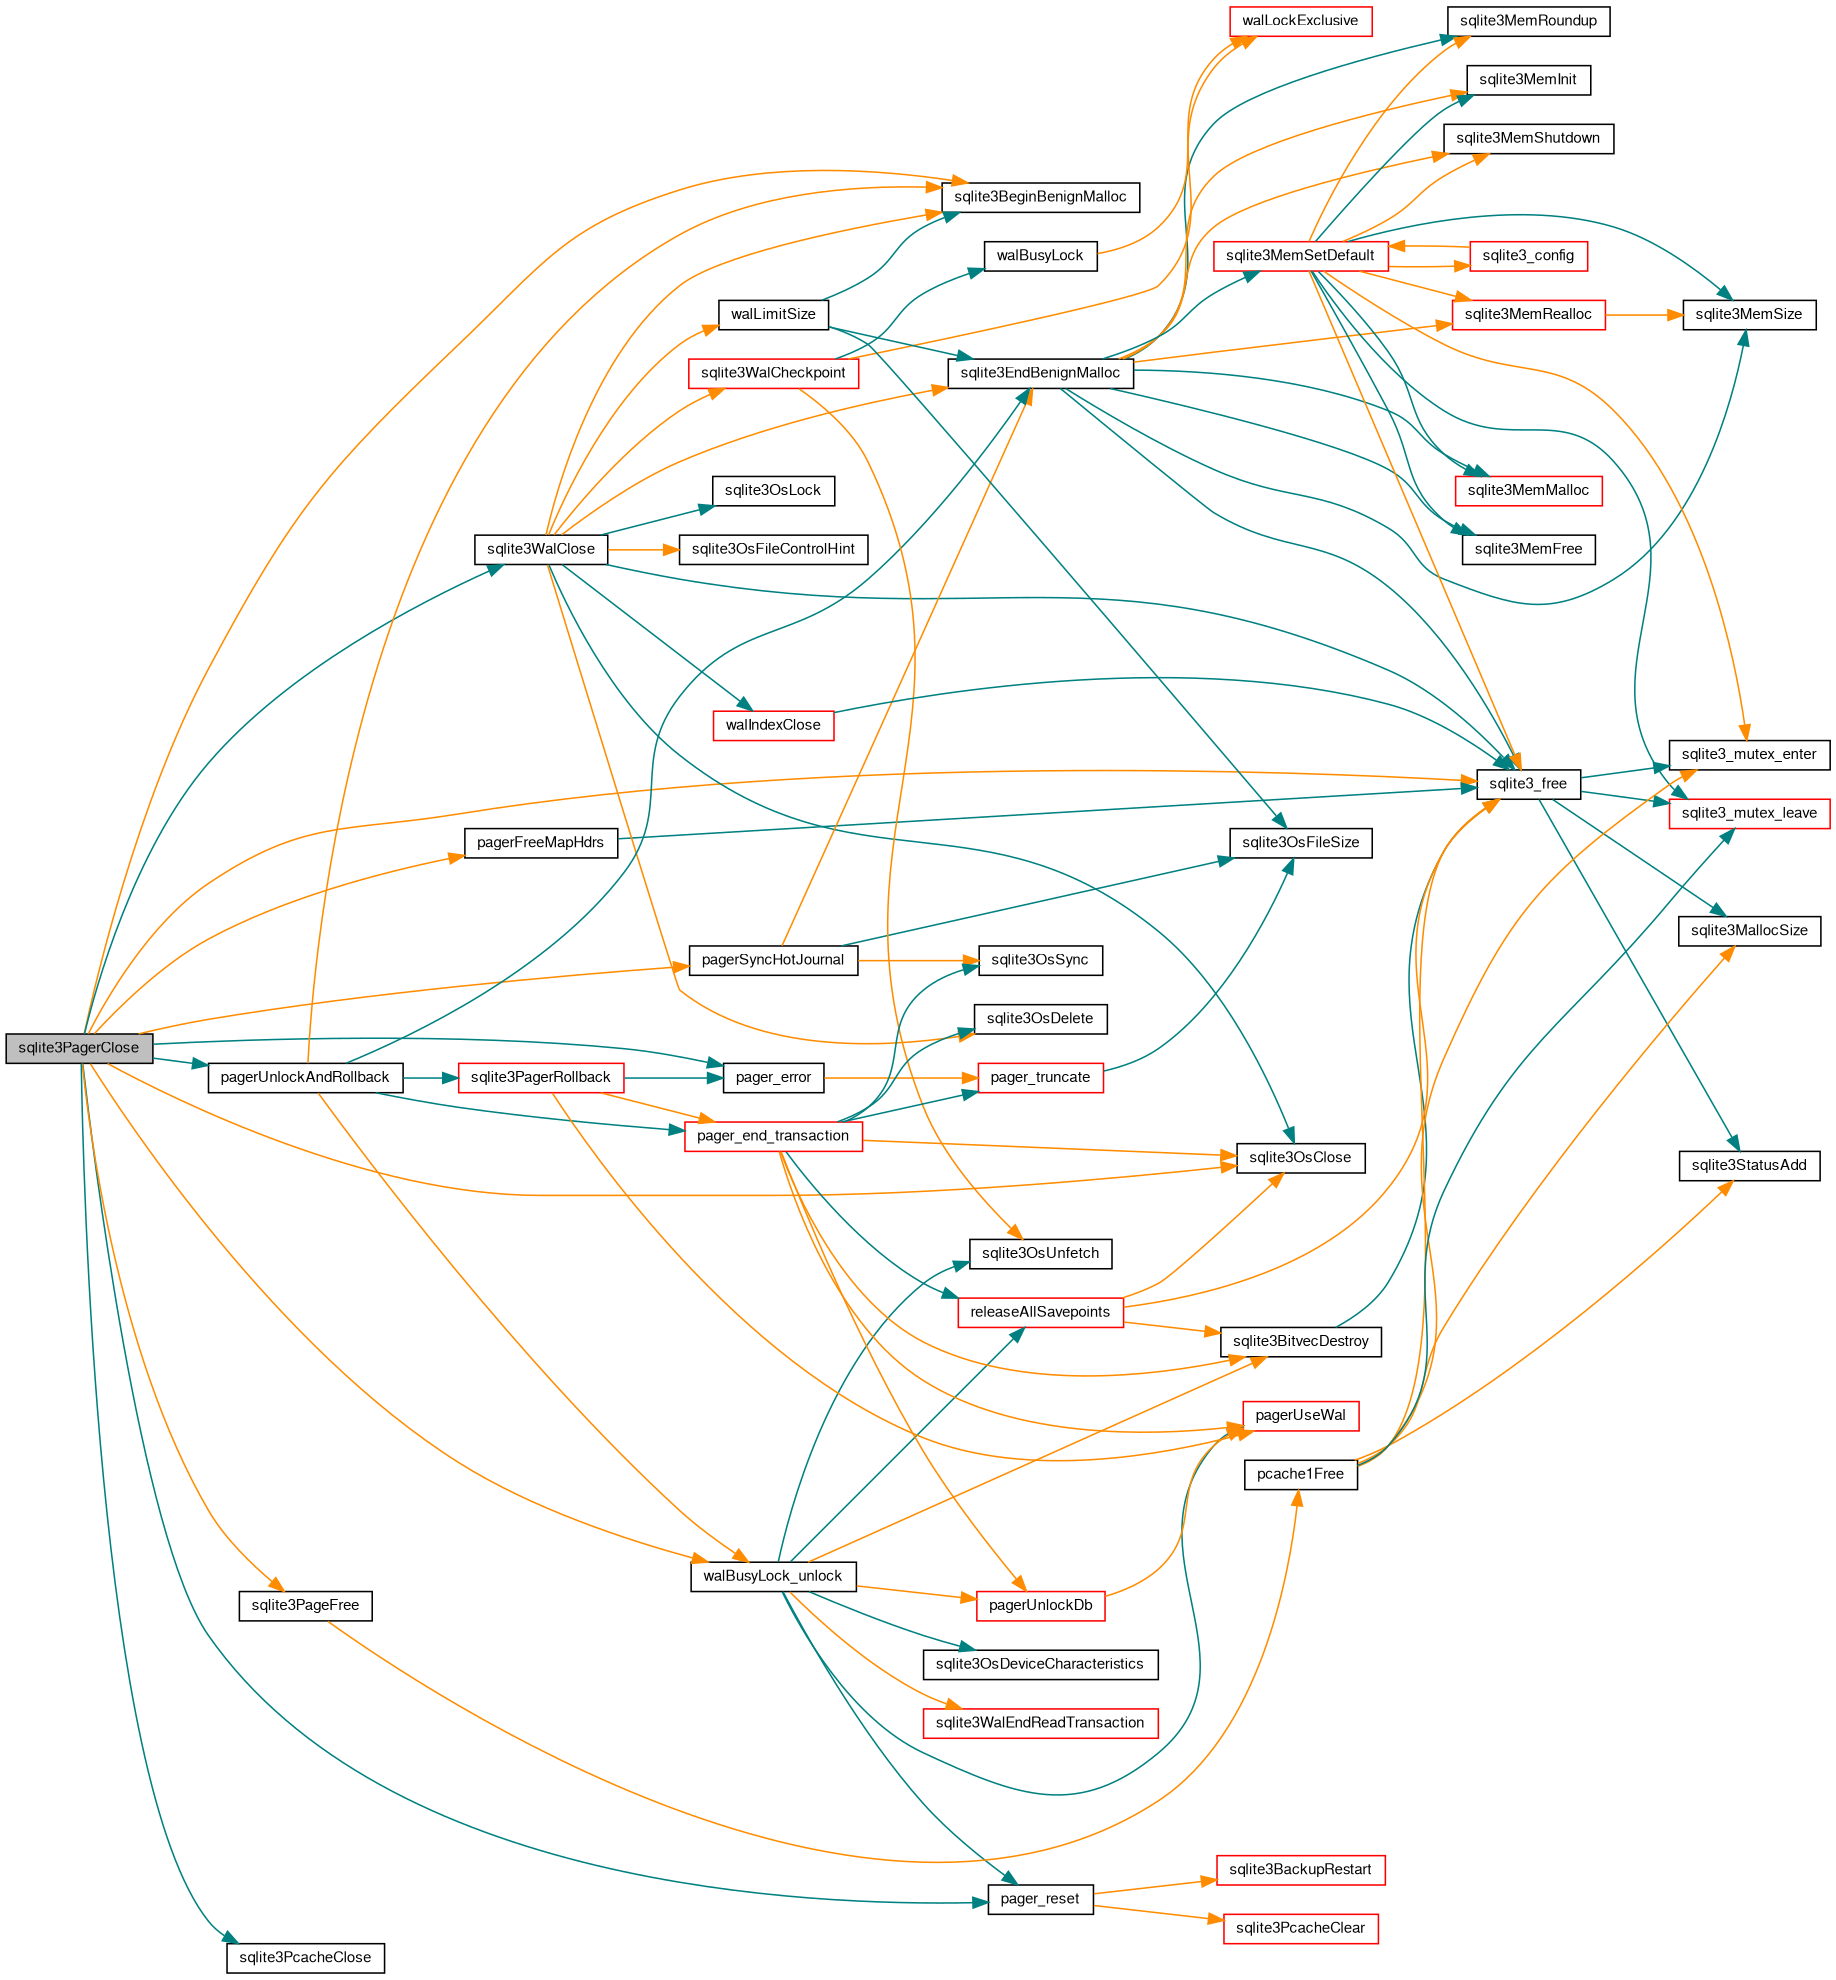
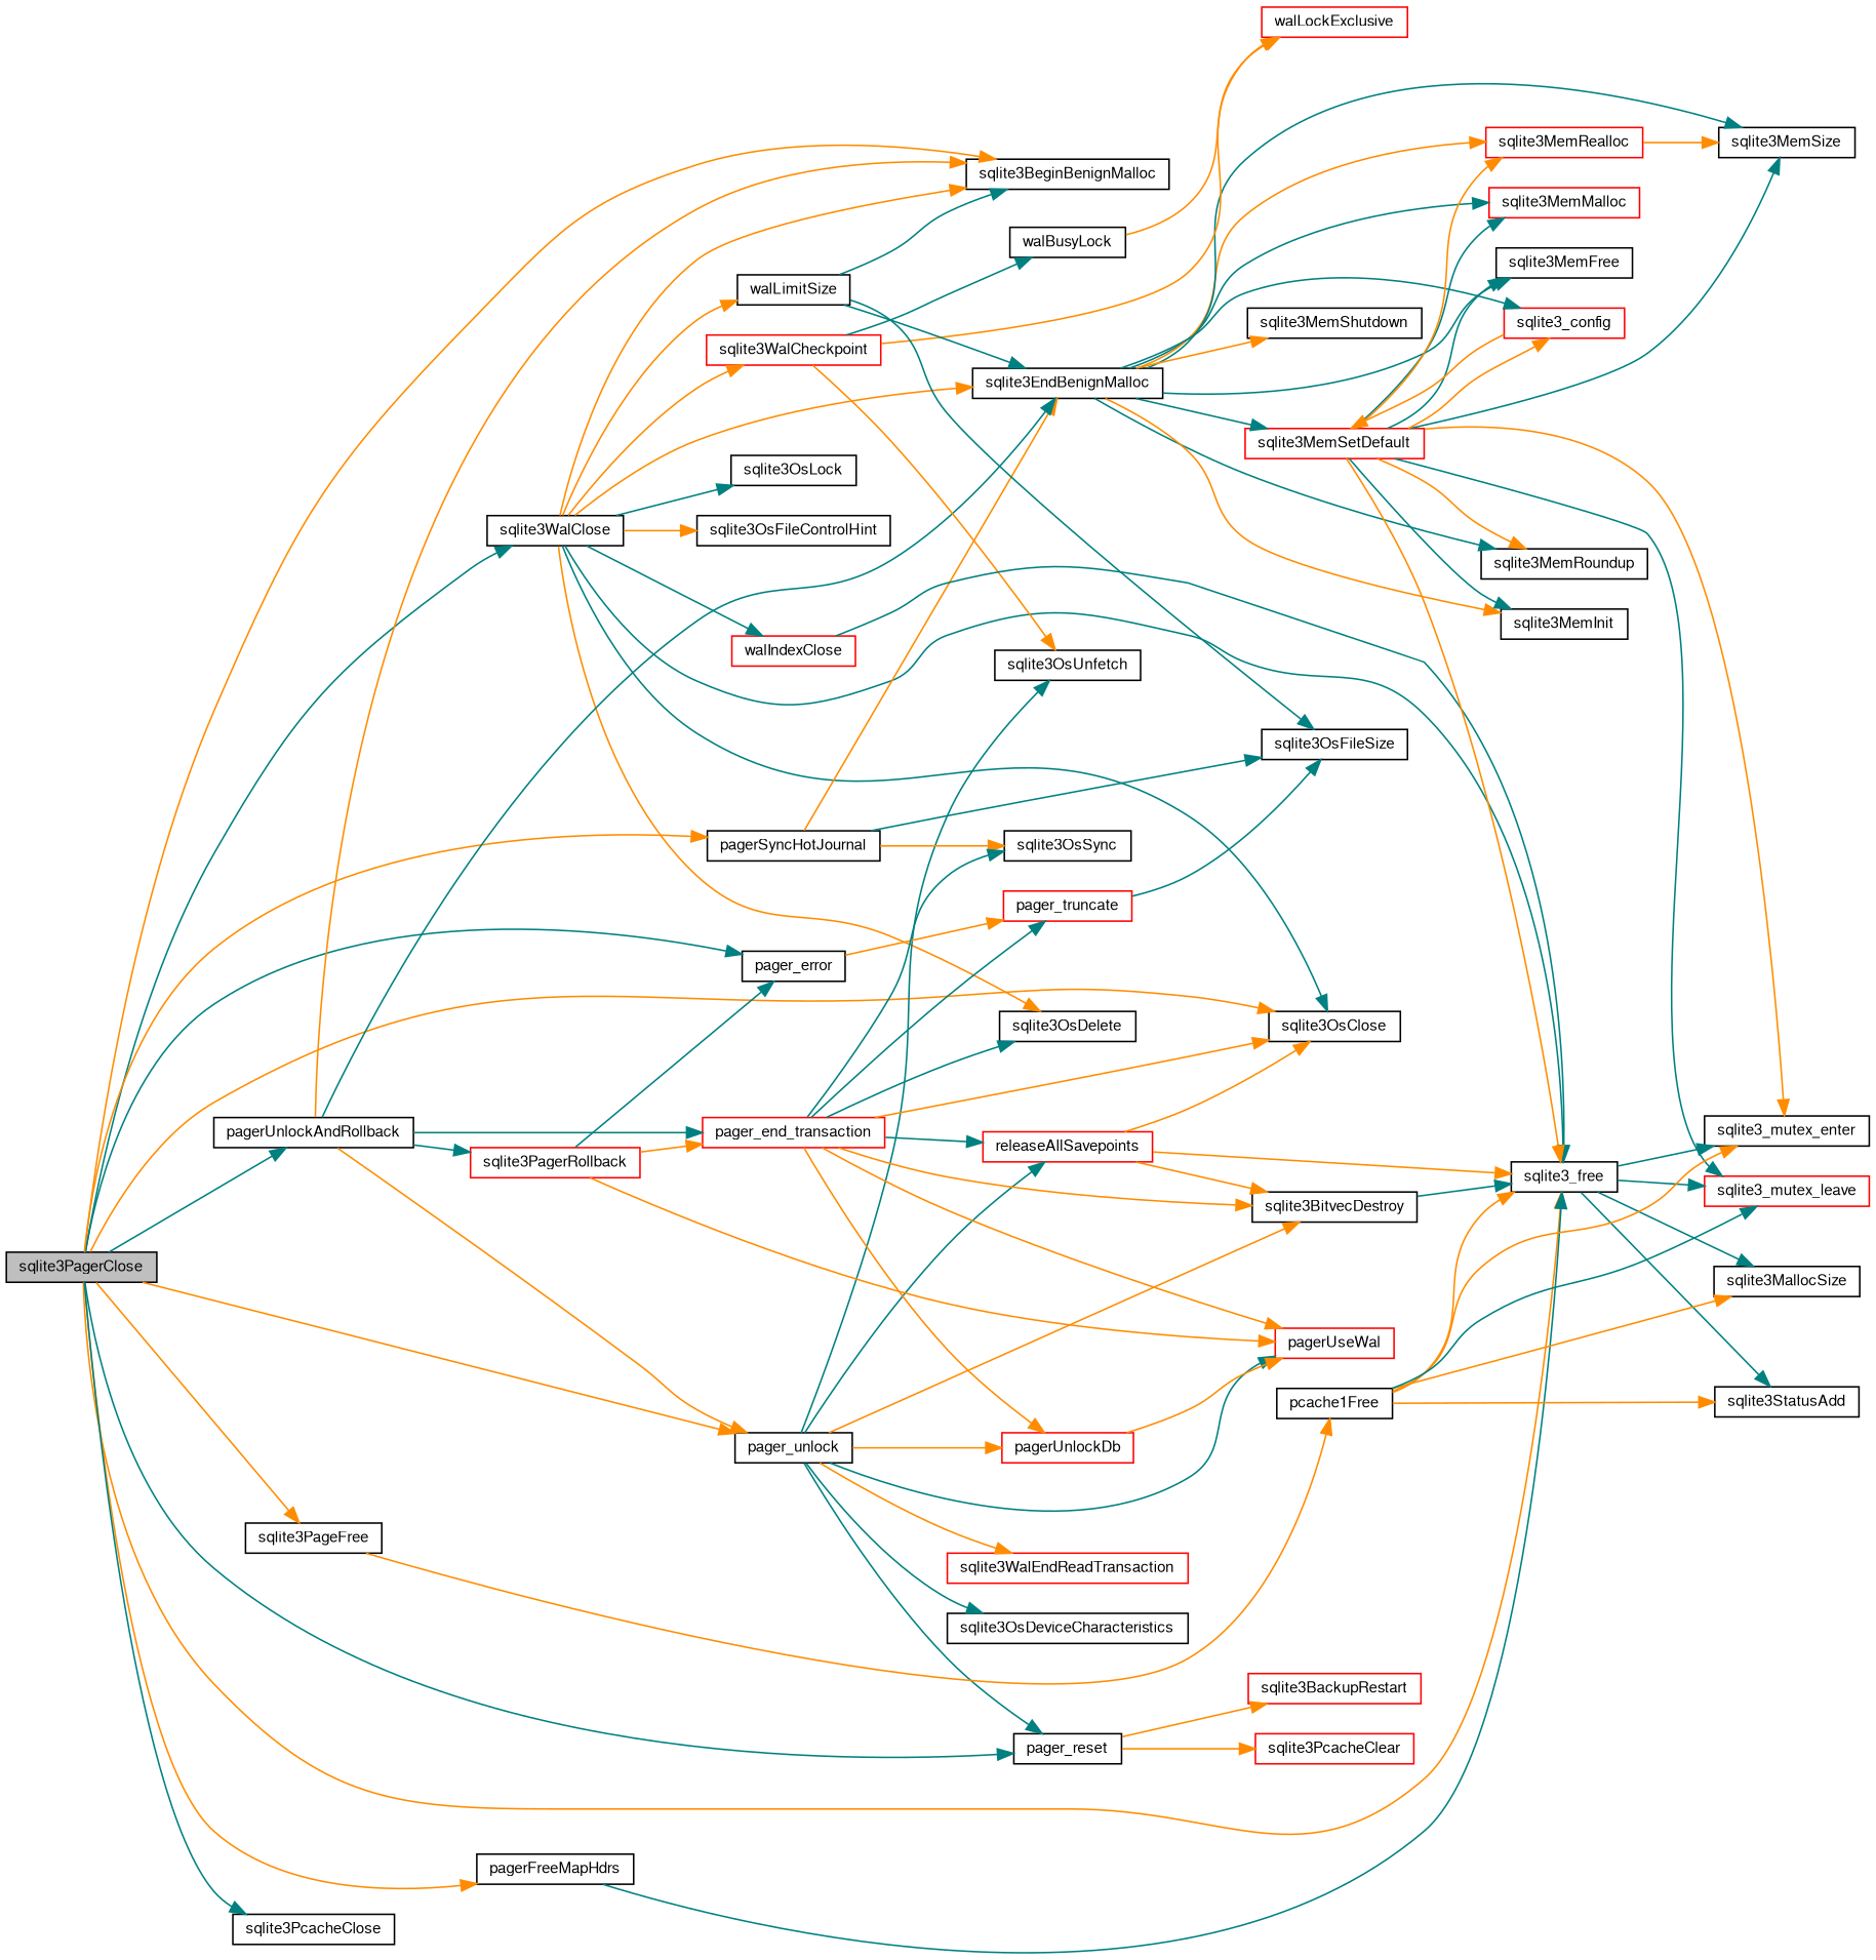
  digraph {
    rankdir=LR
    node [color=black fillcolor=white fontname=FreeSans fontsize=10 shape=record style=filled]
    edge [color=darkorange fontname=FreeSans fontsize=10 labelfontname=FreeSans labelfontsize=10 style=solid]
    n1 [fillcolor=grey75 fontcolor=black height=0.2 label=sqlite3PagerClose width=0.4]
    n2 [height=0.2 label=sqlite3BeginBenignMalloc width=0.4]
    n3 [height=0.2 label=pagerFreeMapHdrs width=0.4]
    n4 [height=0.2 label=sqlite3_free width=0.4]
    n5 [height=0.2 label=sqlite3WalClose width=0.4]
    n6 [height=0.2 label=sqlite3OsClose width=0.4]
    n7 [height=0.2 label=pager_reset width=0.4]
-   n8 [height=0.2 label=walBusyLock_unlock width=0.4]
+   n8 [height=0.2 label=pager_unlock width=0.4]
    n9 [height=0.2 label=pager_error width=0.4]
    n10 [height=0.2 label=pagerSyncHotJournal width=0.4]
    n11 [height=0.2 label=pagerUnlockAndRollback width=0.4]
    n12 [height=0.2 label=sqlite3PageFree width=0.4]
    n13 [height=0.2 label=sqlite3PcacheClose width=0.4]
    n14 [height=0.2 label=sqlite3_mutex_enter width=0.4]
    n15 [height=0.2 label=sqlite3StatusAdd width=0.4]
    n16 [height=0.2 label=sqlite3MallocSize width=0.4]
    n17 [color=red height=0.2 label=sqlite3_mutex_leave width=0.4]
    n18 [height=0.2 label=sqlite3EndBenignMalloc width=0.4]
    n19 [height=0.2 label=sqlite3OsLock width=0.4]
    n20 [color=red height=0.2 label=sqlite3WalCheckpoint width=0.4]
    n21 [height=0.2 label=sqlite3OsFileControlHint width=0.4]
    n22 [height=0.2 label=walLimitSize width=0.4]
    n23 [color=red height=0.2 label=walIndexClose width=0.4]
    n24 [height=0.2 label=sqlite3OsDelete width=0.4]
    n25 [color=red height=0.2 label=sqlite3MemMalloc width=0.4]
    n26 [height=0.2 label=sqlite3MemFree width=0.4]
    n27 [color=red height=0.2 label=sqlite3MemRealloc width=0.4]
    n28 [height=0.2 label=sqlite3MemSize width=0.4]
    n29 [height=0.2 label=sqlite3MemRoundup width=0.4]
    n30 [height=0.2 label=sqlite3MemInit width=0.4]
    n31 [height=0.2 label=sqlite3MemShutdown width=0.4]
    n32 [color=red height=0.2 label=sqlite3MemSetDefault width=0.4]
    n33 [color=red height=0.2 label=sqlite3_config width=0.4]
    n34 [color=red height=0.2 label=sqlite3BackupRestart width=0.4]
    n35 [color=red height=0.2 label=sqlite3PcacheClear width=0.4]
    n36 [height=0.2 label=sqlite3OsUnfetch width=0.4]
    n37 [height=0.2 label=sqlite3BitvecDestroy width=0.4]
    n38 [color=red height=0.2 label=releaseAllSavepoints width=0.4]
    n39 [color=red height=0.2 label=pagerUseWal width=0.4]
    n40 [color=red height=0.2 label=sqlite3WalEndReadTransaction width=0.4]
    n41 [height=0.2 label=sqlite3OsDeviceCharacteristics width=0.4]
    n42 [color=red height=0.2 label=pagerUnlockDb width=0.4]
    n43 [color=red height=0.2 label=pager_truncate width=0.4]
    n44 [height=0.2 label=sqlite3OsFileSize width=0.4]
    n45 [height=0.2 label=sqlite3OsSync width=0.4]
    n46 [color=red height=0.2 label=sqlite3PagerRollback width=0.4]
    n47 [color=red height=0.2 label=pager_end_transaction width=0.4]
    n48 [height=0.2 label=pcache1Free width=0.4]
    n49 [color=red height=0.2 label=walLockExclusive width=0.4]
    n50 [height=0.2 label=walBusyLock width=0.4]
    n1 -> n2
    n1 -> n3
    n1 -> n4
    n1 -> n5 [color=teal]
    n1 -> n6
    n1 -> n7 [color=teal]
    n1 -> n8
    n1 -> n9 [color=teal]
    n1 -> n10
    n1 -> n11 [color=teal]
    n1 -> n12
    n1 -> n13 [color=teal]
    n3 -> n4 [color=teal]
    n4 -> n14 [color=teal]
    n4 -> n15 [color=teal]
    n4 -> n16 [color=teal]
    n4 -> n17 [color=teal]
    n5 -> n2
    n5 -> n4 [color=teal]
    n5 -> n6 [color=teal]
    n5 -> n18
    n5 -> n19 [color=teal]
    n5 -> n20
    n5 -> n21
    n5 -> n22
    n5 -> n23 [color=teal]
    n5 -> n24
    n7 -> n34
    n7 -> n35
    n8 -> n7 [color=teal]
    n8 -> n36 [color=teal]
    n8 -> n37
    n8 -> n38 [color=teal]
    n8 -> n39 [color=teal]
    n8 -> n40
    n8 -> n41 [color=teal]
    n8 -> n42
    n9 -> n43
    n10 -> n18
    n10 -> n44 [color=teal]
    n10 -> n45
    n11 -> n2
    n11 -> n8
    n11 -> n18 [color=teal]
    n11 -> n46 [color=teal]
    n11 -> n47 [color=teal]
    n12 -> n48
    n18 -> n25 [color=teal]
    n18 -> n26 [color=teal]
    n18 -> n27
    n18 -> n28 [color=teal]
    n18 -> n29 [color=teal]
    n18 -> n30
    n18 -> n31
    n18 -> n32 [color=teal]
-   n18 -> n4 [color=teal]
+   n18 -> n33 [color=teal]
    n20 -> n36
    n20 -> n49
    n20 -> n50 [color=teal]
    n22 -> n2 [color=teal]
    n22 -> n18 [color=teal]
    n22 -> n44 [color=teal]
    n23 -> n4 [color=teal]
    n27 -> n28
    n32 -> n4
    n32 -> n14
    n32 -> n17 [color=teal]
    n32 -> n25 [color=teal]
    n32 -> n26 [color=teal]
    n32 -> n27
    n32 -> n28 [color=teal]
    n32 -> n29
    n32 -> n30 [color=teal]
-   n32 -> n31
    n32 -> n33
    n33 -> n32
    n37 -> n4 [color=teal]
    n38 -> n4
    n38 -> n6
    n38 -> n37
    n42 -> n39
    n43 -> n44 [color=teal]
    n46 -> n9 [color=teal]
    n46 -> n39
    n46 -> n47
    n47 -> n6
    n47 -> n24 [color=teal]
    n47 -> n37
    n47 -> n38 [color=teal]
    n47 -> n39
    n47 -> n42
    n47 -> n43 [color=teal]
    n47 -> n45 [color=teal]
    n48 -> n4
    n48 -> n14
    n48 -> n15
    n48 -> n16
    n48 -> n17 [color=teal]
    n50 -> n49
  }
